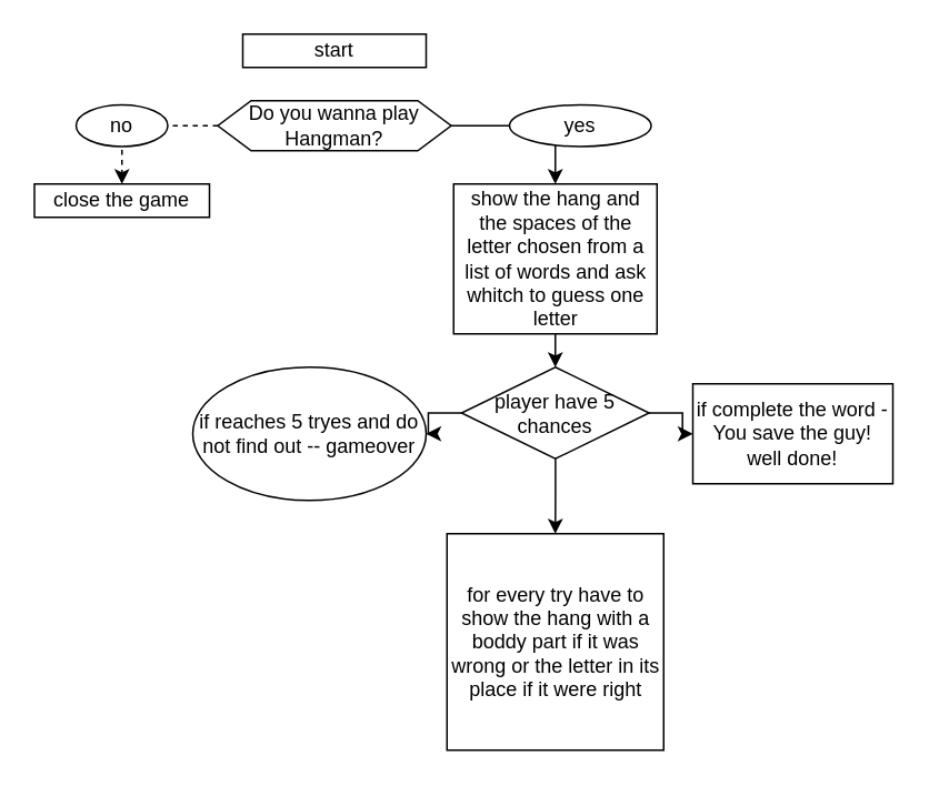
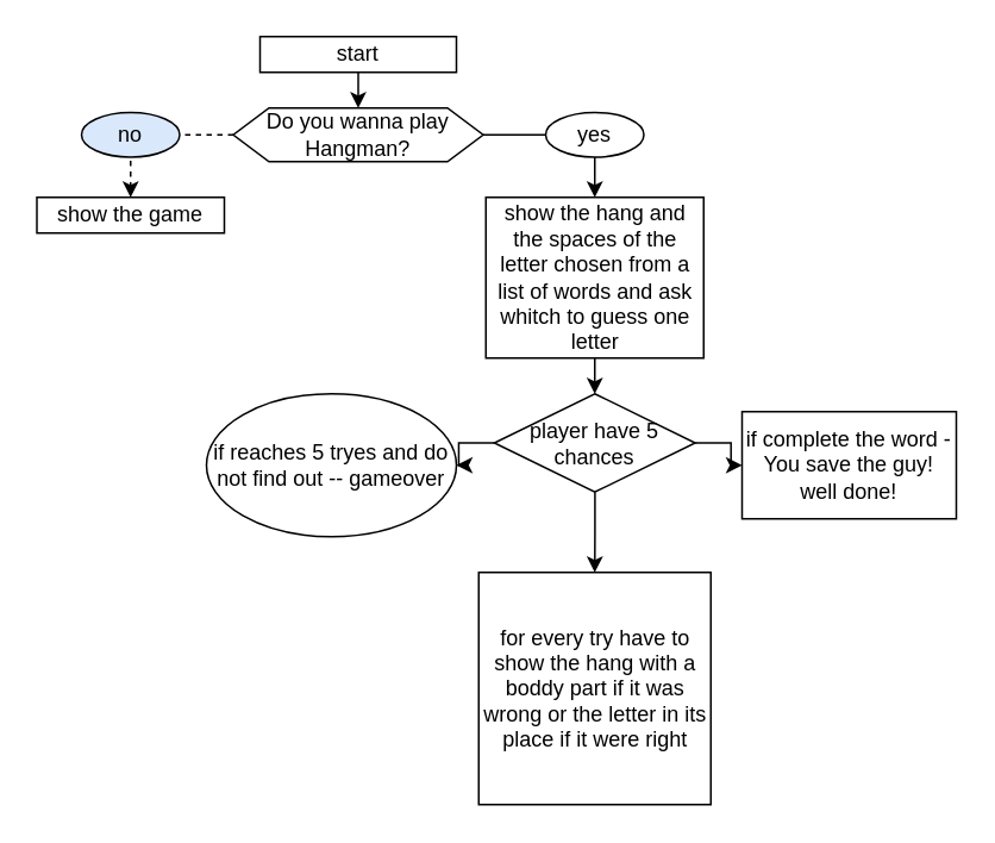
  <mxCell id="0" />
  <mxCell id="1" parent="0" />
  <mxCell id="2" value="start" style="rounded=0;whiteSpace=wrap;html=1;" vertex="1" parent="1"><mxGeometry x="145" y="20" width="110" height="20" as="geometry" /></mxCell>
  <mxCell id="3" value="" style="edgeStyle=orthogonalEdgeStyle;rounded=0;orthogonalLoop=1;jettySize=auto;html=1;dashed=1;" edge="1" parent="1" source="5" target="8"><mxGeometry relative="1" as="geometry" /></mxCell>
  <mxCell id="4" value="" style="edgeStyle=orthogonalEdgeStyle;rounded=0;orthogonalLoop=1;jettySize=auto;html=1;" edge="1" parent="1" source="5" target="15"><mxGeometry relative="1" as="geometry" /></mxCell>
  <mxCell id="5" value="Do you wanna play Hangman?" style="shape=hexagon;perimeter=hexagonPerimeter2;whiteSpace=wrap;html=1;fixedSize=1;" vertex="1" parent="1"><mxGeometry x="130" y="60" width="140" height="30" as="geometry" /></mxCell>
- <mxCell id="6" value="no" style="ellipse;whiteSpace=wrap;html=1;" vertex="1" parent="1"><mxGeometry x="45" y="62.5" width="55" height="25" as="geometry" /></mxCell>
- <mxCell id="7" value="yes" style="ellipse;whiteSpace=wrap;html=1;" vertex="1" parent="1"><mxGeometry x="305" y="62.5" width="85" height="25" as="geometry" /></mxCell>
- <mxCell id="8" value="close the game" style="rounded=0;whiteSpace=wrap;html=1;" vertex="1" parent="1"><mxGeometry x="20" y="110" width="105" height="20" as="geometry" /></mxCell>
+ <mxCell id="6" value="no" style="ellipse;whiteSpace=wrap;html=1;fillColor=#dae8fc;" vertex="1" parent="1"><mxGeometry x="45" y="62.5" width="55" height="25" as="geometry" /></mxCell>
+ <mxCell id="7" value="yes" style="ellipse;whiteSpace=wrap;html=1;" vertex="1" parent="1"><mxGeometry x="305" y="62.5" width="55" height="25" as="geometry" /></mxCell>
+ <mxCell id="8" value="show the game" style="rounded=0;whiteSpace=wrap;html=1;" vertex="1" parent="1"><mxGeometry x="20" y="110" width="105" height="20" as="geometry" /></mxCell>
  <mxCell id="9" value="" style="edgeStyle=orthogonalEdgeStyle;rounded=0;orthogonalLoop=1;jettySize=auto;html=1;" edge="1" parent="1" source="12" target="13"><mxGeometry relative="1" as="geometry" /></mxCell>
  <mxCell id="10" value="" style="edgeStyle=orthogonalEdgeStyle;rounded=0;orthogonalLoop=1;jettySize=auto;html=1;" edge="1" parent="1" source="12" target="16"><mxGeometry relative="1" as="geometry" /></mxCell>
  <mxCell id="11" value="" style="edgeStyle=orthogonalEdgeStyle;rounded=0;orthogonalLoop=1;jettySize=auto;html=1;" edge="1" parent="1" source="12" target="17"><mxGeometry relative="1" as="geometry" /></mxCell>
  <mxCell id="12" value="player have 5 chances" style="rhombus;whiteSpace=wrap;html=1;" vertex="1" parent="1"><mxGeometry x="276.25" y="220" width="112.5" height="55" as="geometry" /></mxCell>
  <mxCell id="13" value="if complete the word - You save the guy! well done!" style="rounded=0;whiteSpace=wrap;html=1;" vertex="1" parent="1"><mxGeometry x="415" y="230" width="120" height="60" as="geometry" /></mxCell>
  <mxCell id="14" value="" style="edgeStyle=orthogonalEdgeStyle;rounded=0;orthogonalLoop=1;jettySize=auto;html=1;" edge="1" parent="1" source="15" target="12"><mxGeometry relative="1" as="geometry" /></mxCell>
  <mxCell id="15" value="show the hang and the spaces of the letter chosen from a list of words and ask whitch to guess one letter" style="rounded=0;whiteSpace=wrap;html=1;" vertex="1" parent="1"><mxGeometry x="271.5" y="110" width="122" height="90" as="geometry" /></mxCell>
  <mxCell id="16" value="if reaches 5 tryes and do not find out -- gameover" style="ellipse;whiteSpace=wrap;html=1;" vertex="1" parent="1"><mxGeometry x="115" y="220" width="140" height="80" as="geometry" /></mxCell>
  <mxCell id="17" value="for every try have to show the hang with a boddy part if it was wrong or the letter in its place if it were right" style="whiteSpace=wrap;html=1;aspect=fixed;" vertex="1" parent="1"><mxGeometry x="267.5" y="320" width="130" height="130" as="geometry" /></mxCell>
+ <mxCell id="18" value="" style="endArrow=classic;html=1;rounded=0;exitX=0.5;exitY=1;exitDx=0;exitDy=0;entryX=0.5;entryY=0;entryDx=0;entryDy=0;" edge="1" parent="1" source="2" target="5"><mxGeometry width="50" height="50" relative="1" as="geometry"><mxPoint x="375" y="210" as="sourcePoint" /><mxPoint x="425" y="160" as="targetPoint" /><Array as="points" /></mxGeometry></mxCell>
